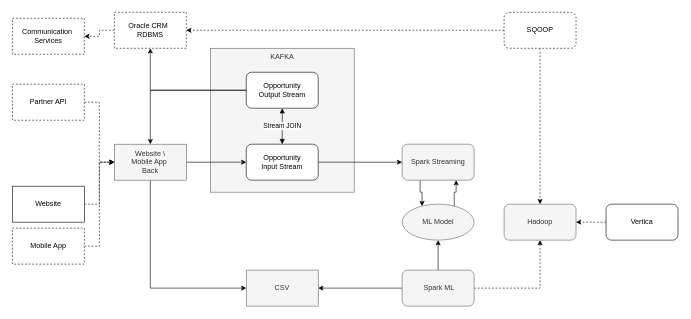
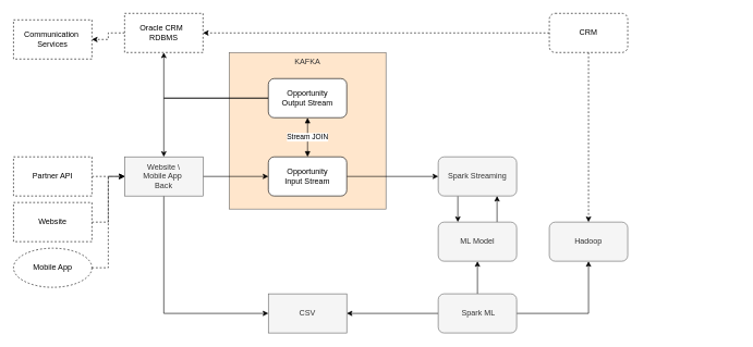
  <mxCell id="0" />
  <mxCell id="1" parent="0" />
- <mxCell id="2" value="KAFKA" style="whiteSpace=wrap;html=1;aspect=fixed;verticalAlign=top;fillColor=#f5f5f5;strokeColor=#666666;fontColor=#333333;" vertex="1" parent="1"><mxGeometry x="350" y="80" width="240" height="240" as="geometry" /></mxCell>
+ <mxCell id="2" value="KAFKA" style="whiteSpace=wrap;html=1;aspect=fixed;verticalAlign=top;fillColor=#ffe6cc;strokeColor=#666666;fontColor=#333333;" vertex="1" parent="1"><mxGeometry x="350" y="80" width="240" height="240" as="geometry" /></mxCell>
  <mxCell id="3" value="" style="edgeStyle=orthogonalEdgeStyle;rounded=0;orthogonalLoop=1;jettySize=auto;html=1;" parent="1" source="6" target="11" edge="1"><mxGeometry relative="1" as="geometry" /></mxCell>
  <mxCell id="4" value="" style="edgeStyle=orthogonalEdgeStyle;rounded=0;orthogonalLoop=1;jettySize=auto;html=1;entryX=1;entryY=0.5;entryDx=0;entryDy=0;" parent="1" source="6" target="20" edge="1"><mxGeometry relative="1" as="geometry"><mxPoint x="510" y="430" as="targetPoint" /></mxGeometry></mxCell>
- <mxCell id="5" value="" style="edgeStyle=orthogonalEdgeStyle;rounded=0;orthogonalLoop=1;jettySize=auto;html=1;entryX=0.5;entryY=1;entryDx=0;entryDy=0;dashed=1;" parent="1" source="6" target="7" edge="1"><mxGeometry relative="1" as="geometry"><mxPoint x="870" y="430" as="targetPoint" /></mxGeometry></mxCell>
+ <mxCell id="5" value="" style="edgeStyle=orthogonalEdgeStyle;rounded=0;orthogonalLoop=1;jettySize=auto;html=1;entryX=0.5;entryY=1;entryDx=0;entryDy=0;" parent="1" source="6" target="7" edge="1"><mxGeometry relative="1" as="geometry"><mxPoint x="870" y="430" as="targetPoint" /></mxGeometry></mxCell>
  <mxCell id="6" value="&amp;nbsp;Spark ML" style="rounded=1;whiteSpace=wrap;html=1;fillColor=#f5f5f5;strokeColor=#666666;fontColor=#333333;" parent="1" vertex="1"><mxGeometry x="670" y="450" width="120" height="60" as="geometry" /></mxCell>
  <mxCell id="7" value="Hadoop" style="rounded=1;whiteSpace=wrap;html=1;fillColor=#f5f5f5;strokeColor=#666666;fontColor=#333333;" parent="1" vertex="1"><mxGeometry x="840" y="340" width="120" height="60" as="geometry" /></mxCell>
  <mxCell id="8" value="" style="edgeStyle=orthogonalEdgeStyle;rounded=0;orthogonalLoop=1;jettySize=auto;html=1;entryX=0.25;entryY=0;entryDx=0;entryDy=0;exitX=0.25;exitY=1;exitDx=0;exitDy=0;" parent="1" source="9" target="11" edge="1"><mxGeometry relative="1" as="geometry" /></mxCell>
  <mxCell id="9" value="Spark Streaming" style="rounded=1;whiteSpace=wrap;html=1;fillColor=#f5f5f5;strokeColor=#666666;fontColor=#333333;" parent="1" vertex="1"><mxGeometry x="670" y="240" width="120" height="60" as="geometry" /></mxCell>
  <mxCell id="10" value="" style="edgeStyle=orthogonalEdgeStyle;rounded=0;orthogonalLoop=1;jettySize=auto;html=1;entryX=0.75;entryY=1;entryDx=0;entryDy=0;exitX=0.75;exitY=0;exitDx=0;exitDy=0;" parent="1" source="11" target="9" edge="1"><mxGeometry relative="1" as="geometry" /></mxCell>
- <mxCell id="11" value="ML Model" style="ellipse;whiteSpace=wrap;html=1;fillColor=#f5f5f5;strokeColor=#666666;fontColor=#333333;" parent="1" vertex="1"><mxGeometry x="670" y="340" width="120" height="60" as="geometry" /></mxCell>
+ <mxCell id="11" value="ML Model" style="rounded=1;whiteSpace=wrap;html=1;fillColor=#f5f5f5;strokeColor=#666666;fontColor=#333333;" parent="1" vertex="1"><mxGeometry x="670" y="340" width="120" height="60" as="geometry" /></mxCell>
  <mxCell id="12" value="" style="edgeStyle=orthogonalEdgeStyle;rounded=0;orthogonalLoop=1;jettySize=auto;html=1;" parent="1" source="16" target="9" edge="1"><mxGeometry relative="1" as="geometry" /></mxCell>
  <mxCell id="13" value="" style="edgeStyle=orthogonalEdgeStyle;rounded=0;orthogonalLoop=1;jettySize=auto;html=1;exitX=0;exitY=0.5;exitDx=0;exitDy=0;" parent="1" source="33" target="19" edge="1"><mxGeometry relative="1" as="geometry"><mxPoint x="330" y="220" as="targetPoint" /></mxGeometry></mxCell>
  <mxCell id="14" value="" style="edgeStyle=orthogonalEdgeStyle;rounded=0;orthogonalLoop=1;jettySize=auto;html=1;entryX=0.5;entryY=1;entryDx=0;entryDy=0;exitX=0;exitY=0.5;exitDx=0;exitDy=0;" parent="1" source="33" target="28" edge="1"><mxGeometry relative="1" as="geometry"><mxPoint x="330" y="220" as="targetPoint" /></mxGeometry></mxCell>
  <mxCell id="15" value="Stream JOIN" style="edgeStyle=orthogonalEdgeStyle;rounded=0;orthogonalLoop=1;jettySize=auto;html=1;dashed=0;startArrow=block;startFill=1;endArrow=block;endFill=1;" edge="1" parent="1" source="16" target="33"><mxGeometry relative="1" as="geometry" /></mxCell>
  <mxCell id="16" value="Opportunity &lt;br&gt;Input Stream" style="rounded=1;whiteSpace=wrap;html=1;" parent="1" vertex="1"><mxGeometry x="410" y="240" width="120" height="60" as="geometry" /></mxCell>
  <mxCell id="17" value="" style="edgeStyle=orthogonalEdgeStyle;rounded=0;orthogonalLoop=1;jettySize=auto;html=1;exitX=1;exitY=0.5;exitDx=0;exitDy=0;entryX=0;entryY=0.5;entryDx=0;entryDy=0;" parent="1" source="19" target="16" edge="1"><mxGeometry relative="1" as="geometry" /></mxCell>
  <mxCell id="18" value="" style="edgeStyle=orthogonalEdgeStyle;rounded=0;orthogonalLoop=1;jettySize=auto;html=1;entryX=0;entryY=0.5;entryDx=0;entryDy=0;exitX=0.5;exitY=1;exitDx=0;exitDy=0;" parent="1" source="19" target="20" edge="1"><mxGeometry relative="1" as="geometry" /></mxCell>
  <mxCell id="19" value="Website \ &lt;br&gt;Mobile App&amp;nbsp;&lt;br&gt;Back" style="rounded=0;whiteSpace=wrap;html=1;fillColor=#f5f5f5;strokeColor=#666666;fontColor=#333333;" parent="1" vertex="1"><mxGeometry x="190" y="240" width="120" height="60" as="geometry" /></mxCell>
  <mxCell id="20" value="CSV" style="rounded=0;whiteSpace=wrap;html=1;fillColor=#f5f5f5;strokeColor=#666666;fontColor=#333333;" parent="1" vertex="1"><mxGeometry x="410" y="450" width="120" height="60" as="geometry" /></mxCell>
  <mxCell id="21" value="" style="edgeStyle=orthogonalEdgeStyle;rounded=0;orthogonalLoop=1;jettySize=auto;html=1;entryX=0;entryY=0.5;entryDx=0;entryDy=0;dashed=1;" parent="1" source="22" target="19" edge="1"><mxGeometry relative="1" as="geometry"><mxPoint x="290" y="220" as="targetPoint" /></mxGeometry></mxCell>
- <mxCell id="22" value="Partner API" style="rounded=0;whiteSpace=wrap;html=1;dashed=1;" parent="1" vertex="1"><mxGeometry x="20" y="140" width="120" height="60" as="geometry" /></mxCell>
+ <mxCell id="22" value="Partner API" style="rounded=0;whiteSpace=wrap;html=1;dashed=1;" parent="1" vertex="1"><mxGeometry x="20" y="240" width="120" height="60" as="geometry" /></mxCell>
  <mxCell id="23" value="" style="edgeStyle=orthogonalEdgeStyle;rounded=0;orthogonalLoop=1;jettySize=auto;html=1;entryX=0;entryY=0.5;entryDx=0;entryDy=0;dashed=1;" parent="1" source="24" target="19" edge="1"><mxGeometry relative="1" as="geometry" /></mxCell>
- <mxCell id="24" value="Mobile App" style="rounded=0;whiteSpace=wrap;html=1;dashed=1;" parent="1" vertex="1"><mxGeometry x="20" y="380" width="120" height="60" as="geometry" /></mxCell>
- <mxCell id="25" value="" style="edgeStyle=orthogonalEdgeStyle;rounded=0;orthogonalLoop=1;jettySize=auto;html=1;dashed=1;" parent="1" source="26" target="7" edge="1"><mxGeometry relative="1" as="geometry" /></mxCell>
- <mxCell id="26" value="Vertica" style="rounded=1;whiteSpace=wrap;html=1;" parent="1" vertex="1"><mxGeometry x="1010" y="340" width="120" height="60" as="geometry" /></mxCell>
+ <mxCell id="24" value="Mobile App" style="ellipse;whiteSpace=wrap;html=1;dashed=1;" parent="1" vertex="1"><mxGeometry x="20" y="380" width="120" height="60" as="geometry" /></mxCell>
  <mxCell id="27" value="" style="edgeStyle=orthogonalEdgeStyle;rounded=0;orthogonalLoop=1;jettySize=auto;html=1;dashed=1;" edge="1" parent="1" source="28" target="29"><mxGeometry relative="1" as="geometry" /></mxCell>
  <mxCell id="28" value="Oracle CRM&amp;nbsp;&amp;nbsp;&lt;br&gt;RDBMS" style="rounded=0;whiteSpace=wrap;html=1;dashed=1;" parent="1" vertex="1"><mxGeometry x="190" y="20" width="120" height="60" as="geometry" /></mxCell>
  <mxCell id="29" value="Communication&amp;nbsp;&lt;br&gt;Services" style="rounded=0;whiteSpace=wrap;html=1;dashed=1;" vertex="1" parent="1"><mxGeometry x="20" y="30" width="120" height="60" as="geometry" /></mxCell>
  <mxCell id="30" value="" style="edgeStyle=orthogonalEdgeStyle;rounded=0;orthogonalLoop=1;jettySize=auto;html=1;entryX=0.5;entryY=0;entryDx=0;entryDy=0;dashed=1;" parent="1" source="32" target="7" edge="1"><mxGeometry relative="1" as="geometry"><mxPoint x="820" y="190" as="targetPoint" /></mxGeometry></mxCell>
  <mxCell id="31" value="" style="edgeStyle=orthogonalEdgeStyle;rounded=0;orthogonalLoop=1;jettySize=auto;html=1;dashed=1;" parent="1" source="32" target="28" edge="1"><mxGeometry relative="1" as="geometry"><mxPoint x="680" y="80" as="targetPoint" /></mxGeometry></mxCell>
- <mxCell id="32" value="SQOOP" style="rounded=1;whiteSpace=wrap;html=1;dashed=1;" parent="1" vertex="1"><mxGeometry x="840" y="20" width="120" height="60" as="geometry" /></mxCell>
+ <mxCell id="32" value="CRM" style="rounded=1;whiteSpace=wrap;html=1;dashed=1;" parent="1" vertex="1"><mxGeometry x="840" y="20" width="120" height="60" as="geometry" /></mxCell>
  <mxCell id="33" value="Opportunity&lt;br&gt;Output Stream" style="rounded=1;whiteSpace=wrap;html=1;" vertex="1" parent="1"><mxGeometry x="410" y="120" width="120" height="60" as="geometry" /></mxCell>
  <mxCell id="34" value="" style="edgeStyle=orthogonalEdgeStyle;rounded=0;orthogonalLoop=1;jettySize=auto;html=1;entryX=0;entryY=0.5;entryDx=0;entryDy=0;dashed=1;" edge="1" parent="1" source="35" target="19"><mxGeometry relative="1" as="geometry"><mxPoint x="220" y="330" as="targetPoint" /></mxGeometry></mxCell>
- <mxCell id="35" value="Website" style="rounded=0;whiteSpace=wrap;html=1;dashed=0;" vertex="1" parent="1"><mxGeometry x="20" y="310" width="120" height="60" as="geometry" /></mxCell>
+ <mxCell id="35" value="Website" style="rounded=0;whiteSpace=wrap;html=1;dashed=1;" vertex="1" parent="1"><mxGeometry x="20" y="310" width="120" height="60" as="geometry" /></mxCell>
